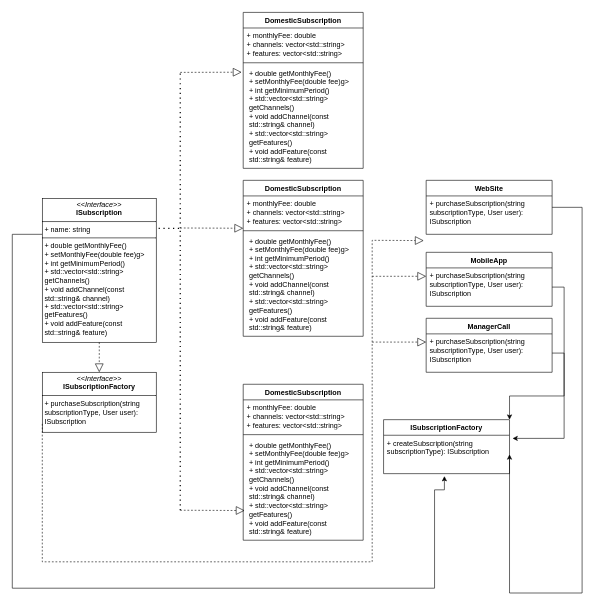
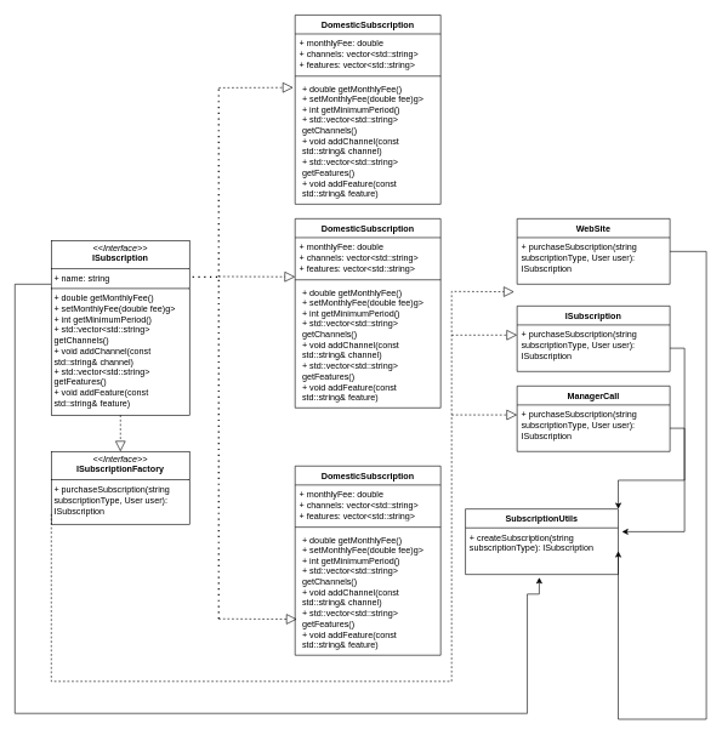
  <mxCell id="0" />
  <mxCell id="1" parent="0" />
  <mxCell id="2" style="edgeStyle=orthogonalEdgeStyle;rounded=0;orthogonalLoop=1;jettySize=auto;html=1;entryX=0.483;entryY=1.065;entryDx=0;entryDy=0;entryPerimeter=0;" parent="1" source="3" target="22" edge="1"><mxGeometry relative="1" as="geometry"><mxPoint x="671" y="1022" as="targetPoint" /><Array as="points"><mxPoint x="20" y="390" /><mxPoint x="20" y="980" /><mxPoint x="724" y="980" /><mxPoint x="724" y="816" /><mxPoint x="740" y="816" /></Array></mxGeometry></mxCell>
  <mxCell id="3" value="&lt;p style=&quot;margin:0px;margin-top:4px;text-align:center;&quot;&gt;&lt;i&gt;&amp;lt;&amp;lt;Interface&amp;gt;&amp;gt;&lt;/i&gt;&lt;br&gt;&lt;b&gt;ISubscription&lt;/b&gt;&lt;/p&gt;&lt;hr size=&quot;1&quot; style=&quot;border-style:solid;&quot;&gt;&lt;p style=&quot;margin:0px;margin-left:4px;&quot;&gt;+ name: string&lt;/p&gt;&lt;hr size=&quot;1&quot; style=&quot;border-style:solid;&quot;&gt;&lt;p style=&quot;margin:0px;margin-left:4px;&quot;&gt;+ double getMonthlyFee()&lt;br&gt;+ setMonthlyFee(double fee)g&amp;gt;&lt;/p&gt;&lt;p style=&quot;margin:0px;margin-left:4px;&quot;&gt;+&amp;nbsp;int getMinimumPeriod()&lt;/p&gt;&lt;p style=&quot;margin:0px;margin-left:4px;&quot;&gt;+&amp;nbsp;std::vector&amp;lt;std::string&amp;gt; getChannels()&lt;/p&gt;&lt;p style=&quot;margin:0px;margin-left:4px;&quot;&gt;+&amp;nbsp;void addChannel(const std::string&amp;amp; channel)&lt;/p&gt;&lt;p style=&quot;margin:0px;margin-left:4px;&quot;&gt;+&amp;nbsp;std::vector&amp;lt;std::string&amp;gt; getFeatures()&lt;/p&gt;&lt;p style=&quot;margin:0px;margin-left:4px;&quot;&gt;+&amp;nbsp;void addFeature(const std::string&amp;amp; feature)&lt;/p&gt;" style="verticalAlign=top;align=left;overflow=fill;html=1;whiteSpace=wrap;" parent="1" vertex="1"><mxGeometry x="70" y="330" width="190" height="240" as="geometry" /></mxCell>
  <mxCell id="4" value="&lt;p style=&quot;margin:0px;margin-top:4px;text-align:center;&quot;&gt;&lt;i&gt;&amp;lt;&amp;lt;Interface&amp;gt;&amp;gt;&lt;/i&gt;&lt;br&gt;&lt;b&gt;ISubscriptionFactory&lt;/b&gt;&lt;/p&gt;&lt;hr size=&quot;1&quot; style=&quot;border-style:solid;&quot;&gt;&lt;p style=&quot;margin:0px;margin-left:4px;&quot;&gt;+ purchaseSubscription(string subscriptionType, User user): ISubscription&lt;/p&gt;" style="verticalAlign=top;align=left;overflow=fill;html=1;whiteSpace=wrap;" parent="1" vertex="1"><mxGeometry x="70" y="620" width="190" height="100" as="geometry" /></mxCell>
  <mxCell id="5" value="" style="endArrow=block;dashed=1;endFill=0;endSize=12;html=1;rounded=0;exitX=0.5;exitY=1;exitDx=0;exitDy=0;entryX=0.5;entryY=0;entryDx=0;entryDy=0;" parent="1" source="3" target="4" edge="1"><mxGeometry width="160" relative="1" as="geometry"><mxPoint x="230" y="510" as="sourcePoint" /><mxPoint x="390" y="510" as="targetPoint" /></mxGeometry></mxCell>
  <mxCell id="6" value="DomesticSubscription" style="swimlane;fontStyle=1;align=center;verticalAlign=top;childLayout=stackLayout;horizontal=1;startSize=26;horizontalStack=0;resizeParent=1;resizeParentMax=0;resizeLast=0;collapsible=1;marginBottom=0;whiteSpace=wrap;html=1;" parent="1" vertex="1"><mxGeometry x="405" y="300" width="200" height="260" as="geometry" /></mxCell>
  <mxCell id="7" value="+ monthlyFee: double&lt;br&gt;+ channels: vector&amp;lt;std::string&amp;gt;&lt;div&gt;+ features: vector&amp;lt;std::string&amp;gt;&lt;br&gt;&lt;/div&gt;" style="text;strokeColor=none;fillColor=none;align=left;verticalAlign=top;spacingLeft=4;spacingRight=4;overflow=hidden;rotatable=0;points=[[0,0.5],[1,0.5]];portConstraint=eastwest;whiteSpace=wrap;html=1;" parent="6" vertex="1"><mxGeometry y="26" width="200" height="54" as="geometry" /></mxCell>
  <mxCell id="8" value="" style="line;strokeWidth=1;fillColor=none;align=left;verticalAlign=middle;spacingTop=-1;spacingLeft=3;spacingRight=3;rotatable=0;labelPosition=right;points=[];portConstraint=eastwest;strokeColor=inherit;" parent="6" vertex="1"><mxGeometry y="80" width="200" height="8" as="geometry" /></mxCell>
  <mxCell id="9" value="&lt;p style=&quot;margin: 0px 0px 0px 4px;&quot;&gt;+ double getMonthlyFee()&lt;br&gt;+ setMonthlyFee(double fee)g&amp;gt;&lt;/p&gt;&lt;p style=&quot;margin: 0px 0px 0px 4px;&quot;&gt;+&amp;nbsp;int getMinimumPeriod()&lt;/p&gt;&lt;p style=&quot;margin: 0px 0px 0px 4px;&quot;&gt;+&amp;nbsp;std::vector&amp;lt;std::string&amp;gt; getChannels()&lt;/p&gt;&lt;p style=&quot;margin: 0px 0px 0px 4px;&quot;&gt;+&amp;nbsp;void addChannel(const std::string&amp;amp; channel)&lt;/p&gt;&lt;p style=&quot;margin: 0px 0px 0px 4px;&quot;&gt;+&amp;nbsp;std::vector&amp;lt;std::string&amp;gt; getFeatures()&lt;/p&gt;&lt;p style=&quot;margin: 0px 0px 0px 4px;&quot;&gt;+&amp;nbsp;void addFeature(const std::string&amp;amp; feature)&lt;/p&gt;" style="text;strokeColor=none;fillColor=none;align=left;verticalAlign=top;spacingLeft=4;spacingRight=4;overflow=hidden;rotatable=0;points=[[0,0.5],[1,0.5]];portConstraint=eastwest;whiteSpace=wrap;html=1;" parent="6" vertex="1"><mxGeometry y="88" width="200" height="172" as="geometry" /></mxCell>
  <mxCell id="10" value="" style="endArrow=block;dashed=1;endFill=0;endSize=12;html=1;rounded=0;entryX=0.012;entryY=0.035;entryDx=0;entryDy=0;entryPerimeter=0;" parent="1" edge="1"><mxGeometry width="160" relative="1" as="geometry"><mxPoint x="300" y="850" as="sourcePoint" /><mxPoint x="407.4" y="850.52" as="targetPoint" /></mxGeometry></mxCell>
  <mxCell id="11" value="" style="endArrow=block;dashed=1;endFill=0;endSize=12;html=1;rounded=0;entryX=0;entryY=0.218;entryDx=0;entryDy=0;entryPerimeter=0;" parent="1" target="18" edge="1"><mxGeometry width="160" relative="1" as="geometry"><mxPoint x="620" y="460" as="sourcePoint" /><mxPoint x="725" y="464.85" as="targetPoint" /></mxGeometry></mxCell>
  <mxCell id="12" value="" style="endArrow=block;dashed=1;endFill=0;endSize=12;html=1;rounded=0;" parent="1" edge="1"><mxGeometry width="160" relative="1" as="geometry"><mxPoint x="300" y="379.44" as="sourcePoint" /><mxPoint x="405" y="379.88" as="targetPoint" /></mxGeometry></mxCell>
  <mxCell id="13" value="" style="endArrow=none;dashed=1;html=1;dashPattern=1 3;strokeWidth=2;rounded=0;entryX=0.998;entryY=0.209;entryDx=0;entryDy=0;entryPerimeter=0;" parent="1" edge="1" target="3"><mxGeometry width="50" height="50" relative="1" as="geometry"><mxPoint x="300" y="850" as="sourcePoint" /><mxPoint x="250" y="380" as="targetPoint" /><Array as="points"><mxPoint x="300" y="600" /><mxPoint x="300" y="380" /></Array></mxGeometry></mxCell>
  <mxCell id="14" style="edgeStyle=orthogonalEdgeStyle;rounded=0;orthogonalLoop=1;jettySize=auto;html=1;entryX=1;entryY=0.5;entryDx=0;entryDy=0;" parent="1" source="15" target="22" edge="1"><mxGeometry relative="1" as="geometry"><mxPoint x="1000" y="1000" as="targetPoint" /><Array as="points"><mxPoint x="970" y="345" /><mxPoint x="970" y="988" /></Array></mxGeometry></mxCell>
  <mxCell id="15" value="WebSite" style="swimlane;fontStyle=1;align=center;verticalAlign=top;childLayout=stackLayout;horizontal=1;startSize=26;horizontalStack=0;resizeParent=1;resizeParentMax=0;resizeLast=0;collapsible=1;marginBottom=0;whiteSpace=wrap;html=1;" parent="1" vertex="1"><mxGeometry x="710" y="300" width="210" height="90" as="geometry" /></mxCell>
  <mxCell id="16" value="+ purchaseSubscription(string subscriptionType, User user): ISubscription" style="text;strokeColor=none;fillColor=none;align=left;verticalAlign=top;spacingLeft=4;spacingRight=4;overflow=hidden;rotatable=0;points=[[0,0.5],[1,0.5]];portConstraint=eastwest;whiteSpace=wrap;html=1;" parent="15" vertex="1"><mxGeometry y="26" width="210" height="64" as="geometry" /></mxCell>
- <mxCell id="17" value="MobileApp" style="swimlane;fontStyle=1;align=center;verticalAlign=top;childLayout=stackLayout;horizontal=1;startSize=26;horizontalStack=0;resizeParent=1;resizeParentMax=0;resizeLast=0;collapsible=1;marginBottom=0;whiteSpace=wrap;html=1;" parent="1" vertex="1"><mxGeometry x="710" y="420" width="210" height="90" as="geometry" /></mxCell>
+ <mxCell id="17" value="ISubscription" style="swimlane;fontStyle=1;align=center;verticalAlign=top;childLayout=stackLayout;horizontal=1;startSize=26;horizontalStack=0;resizeParent=1;resizeParentMax=0;resizeLast=0;collapsible=1;marginBottom=0;whiteSpace=wrap;html=1;" parent="1" vertex="1"><mxGeometry x="710" y="420" width="210" height="90" as="geometry" /></mxCell>
  <mxCell id="18" value="+ purchaseSubscription(string subscriptionType, User user): ISubscription" style="text;strokeColor=none;fillColor=none;align=left;verticalAlign=top;spacingLeft=4;spacingRight=4;overflow=hidden;rotatable=0;points=[[0,0.5],[1,0.5]];portConstraint=eastwest;whiteSpace=wrap;html=1;" parent="17" vertex="1"><mxGeometry y="26" width="210" height="64" as="geometry" /></mxCell>
  <mxCell id="19" value="ManagerCall" style="swimlane;fontStyle=1;align=center;verticalAlign=top;childLayout=stackLayout;horizontal=1;startSize=26;horizontalStack=0;resizeParent=1;resizeParentMax=0;resizeLast=0;collapsible=1;marginBottom=0;whiteSpace=wrap;html=1;" parent="1" vertex="1"><mxGeometry x="710" y="530" width="210" height="90" as="geometry" /></mxCell>
  <mxCell id="20" value="+ purchaseSubscription(string subscriptionType, User user): ISubscription" style="text;strokeColor=none;fillColor=none;align=left;verticalAlign=top;spacingLeft=4;spacingRight=4;overflow=hidden;rotatable=0;points=[[0,0.5],[1,0.5]];portConstraint=eastwest;whiteSpace=wrap;html=1;" parent="19" vertex="1"><mxGeometry y="26" width="210" height="64" as="geometry" /></mxCell>
- <mxCell id="21" value="ISubscriptionFactory&lt;div&gt;&lt;br&gt;&lt;/div&gt;" style="swimlane;fontStyle=1;align=center;verticalAlign=top;childLayout=stackLayout;horizontal=1;startSize=26;horizontalStack=0;resizeParent=1;resizeParentMax=0;resizeLast=0;collapsible=1;marginBottom=0;whiteSpace=wrap;html=1;" parent="1" vertex="1"><mxGeometry x="639" y="699" width="210" height="90" as="geometry" /></mxCell>
+ <mxCell id="21" value="SubscriptionUtils&lt;div&gt;&lt;br&gt;&lt;/div&gt;" style="swimlane;fontStyle=1;align=center;verticalAlign=top;childLayout=stackLayout;horizontal=1;startSize=26;horizontalStack=0;resizeParent=1;resizeParentMax=0;resizeLast=0;collapsible=1;marginBottom=0;whiteSpace=wrap;html=1;" parent="1" vertex="1"><mxGeometry x="639" y="699" width="210" height="90" as="geometry" /></mxCell>
  <mxCell id="22" value="+ createSubscription(string subscriptionType): ISubscription" style="text;strokeColor=none;fillColor=none;align=left;verticalAlign=top;spacingLeft=4;spacingRight=4;overflow=hidden;rotatable=0;points=[[0,0.5],[1,0.5]];portConstraint=eastwest;whiteSpace=wrap;html=1;" parent="21" vertex="1"><mxGeometry y="26" width="210" height="64" as="geometry" /></mxCell>
  <mxCell id="23" style="edgeStyle=orthogonalEdgeStyle;rounded=0;orthogonalLoop=1;jettySize=auto;html=1;entryX=1.024;entryY=0.082;entryDx=0;entryDy=0;entryPerimeter=0;exitX=1;exitY=0.5;exitDx=0;exitDy=0;" parent="1" source="18" target="22" edge="1"><mxGeometry relative="1" as="geometry" /></mxCell>
  <mxCell id="24" style="edgeStyle=orthogonalEdgeStyle;rounded=0;orthogonalLoop=1;jettySize=auto;html=1;entryX=1;entryY=0;entryDx=0;entryDy=0;exitX=1;exitY=0.5;exitDx=0;exitDy=0;" parent="1" source="20" target="21" edge="1"><mxGeometry relative="1" as="geometry" /></mxCell>
  <mxCell id="25" value="" style="endArrow=block;dashed=1;endFill=0;endSize=12;html=1;rounded=0;exitX=0;exitY=0.5;exitDx=0;exitDy=0;entryX=-0.019;entryY=0.288;entryDx=0;entryDy=0;entryPerimeter=0;" parent="1" edge="1"><mxGeometry width="160" relative="1" as="geometry"><mxPoint x="70" y="706" as="sourcePoint" /><mxPoint x="706.01" y="400.432" as="targetPoint" /><Array as="points"><mxPoint x="70" y="936" /><mxPoint x="620" y="936" /><mxPoint x="620" y="400" /></Array></mxGeometry></mxCell>
  <mxCell id="26" value="" style="endArrow=block;dashed=1;endFill=0;endSize=12;html=1;rounded=0;entryX=0;entryY=0.218;entryDx=0;entryDy=0;entryPerimeter=0;" parent="1" edge="1"><mxGeometry width="160" relative="1" as="geometry"><mxPoint x="620" y="569.66" as="sourcePoint" /><mxPoint x="710" y="569.66" as="targetPoint" /></mxGeometry></mxCell>
  <mxCell id="27" value="DomesticSubscription" style="swimlane;fontStyle=1;align=center;verticalAlign=top;childLayout=stackLayout;horizontal=1;startSize=26;horizontalStack=0;resizeParent=1;resizeParentMax=0;resizeLast=0;collapsible=1;marginBottom=0;whiteSpace=wrap;html=1;" vertex="1" parent="1"><mxGeometry x="405" y="640" width="200" height="260" as="geometry" /></mxCell>
  <mxCell id="28" value="+ monthlyFee: double&lt;br&gt;+ channels: vector&amp;lt;std::string&amp;gt;&lt;div&gt;+ features: vector&amp;lt;std::string&amp;gt;&lt;br&gt;&lt;/div&gt;" style="text;strokeColor=none;fillColor=none;align=left;verticalAlign=top;spacingLeft=4;spacingRight=4;overflow=hidden;rotatable=0;points=[[0,0.5],[1,0.5]];portConstraint=eastwest;whiteSpace=wrap;html=1;" vertex="1" parent="27"><mxGeometry y="26" width="200" height="54" as="geometry" /></mxCell>
  <mxCell id="29" value="" style="line;strokeWidth=1;fillColor=none;align=left;verticalAlign=middle;spacingTop=-1;spacingLeft=3;spacingRight=3;rotatable=0;labelPosition=right;points=[];portConstraint=eastwest;strokeColor=inherit;" vertex="1" parent="27"><mxGeometry y="80" width="200" height="8" as="geometry" /></mxCell>
  <mxCell id="30" value="&lt;p style=&quot;margin: 0px 0px 0px 4px;&quot;&gt;+ double getMonthlyFee()&lt;br&gt;+ setMonthlyFee(double fee)g&amp;gt;&lt;/p&gt;&lt;p style=&quot;margin: 0px 0px 0px 4px;&quot;&gt;+&amp;nbsp;int getMinimumPeriod()&lt;/p&gt;&lt;p style=&quot;margin: 0px 0px 0px 4px;&quot;&gt;+&amp;nbsp;std::vector&amp;lt;std::string&amp;gt; getChannels()&lt;/p&gt;&lt;p style=&quot;margin: 0px 0px 0px 4px;&quot;&gt;+&amp;nbsp;void addChannel(const std::string&amp;amp; channel)&lt;/p&gt;&lt;p style=&quot;margin: 0px 0px 0px 4px;&quot;&gt;+&amp;nbsp;std::vector&amp;lt;std::string&amp;gt; getFeatures()&lt;/p&gt;&lt;p style=&quot;margin: 0px 0px 0px 4px;&quot;&gt;+&amp;nbsp;void addFeature(const std::string&amp;amp; feature)&lt;/p&gt;" style="text;strokeColor=none;fillColor=none;align=left;verticalAlign=top;spacingLeft=4;spacingRight=4;overflow=hidden;rotatable=0;points=[[0,0.5],[1,0.5]];portConstraint=eastwest;whiteSpace=wrap;html=1;" vertex="1" parent="27"><mxGeometry y="88" width="200" height="172" as="geometry" /></mxCell>
  <mxCell id="31" value="DomesticSubscription" style="swimlane;fontStyle=1;align=center;verticalAlign=top;childLayout=stackLayout;horizontal=1;startSize=26;horizontalStack=0;resizeParent=1;resizeParentMax=0;resizeLast=0;collapsible=1;marginBottom=0;whiteSpace=wrap;html=1;" vertex="1" parent="1"><mxGeometry x="405" y="20" width="200" height="260" as="geometry" /></mxCell>
  <mxCell id="32" value="+ monthlyFee: double&lt;br&gt;+ channels: vector&amp;lt;std::string&amp;gt;&lt;div&gt;+ features: vector&amp;lt;std::string&amp;gt;&lt;br&gt;&lt;/div&gt;" style="text;strokeColor=none;fillColor=none;align=left;verticalAlign=top;spacingLeft=4;spacingRight=4;overflow=hidden;rotatable=0;points=[[0,0.5],[1,0.5]];portConstraint=eastwest;whiteSpace=wrap;html=1;" vertex="1" parent="31"><mxGeometry y="26" width="200" height="54" as="geometry" /></mxCell>
  <mxCell id="33" value="" style="line;strokeWidth=1;fillColor=none;align=left;verticalAlign=middle;spacingTop=-1;spacingLeft=3;spacingRight=3;rotatable=0;labelPosition=right;points=[];portConstraint=eastwest;strokeColor=inherit;" vertex="1" parent="31"><mxGeometry y="80" width="200" height="8" as="geometry" /></mxCell>
  <mxCell id="34" value="&lt;p style=&quot;margin: 0px 0px 0px 4px;&quot;&gt;+ double getMonthlyFee()&lt;br&gt;+ setMonthlyFee(double fee)g&amp;gt;&lt;/p&gt;&lt;p style=&quot;margin: 0px 0px 0px 4px;&quot;&gt;+&amp;nbsp;int getMinimumPeriod()&lt;/p&gt;&lt;p style=&quot;margin: 0px 0px 0px 4px;&quot;&gt;+&amp;nbsp;std::vector&amp;lt;std::string&amp;gt; getChannels()&lt;/p&gt;&lt;p style=&quot;margin: 0px 0px 0px 4px;&quot;&gt;+&amp;nbsp;void addChannel(const std::string&amp;amp; channel)&lt;/p&gt;&lt;p style=&quot;margin: 0px 0px 0px 4px;&quot;&gt;+&amp;nbsp;std::vector&amp;lt;std::string&amp;gt; getFeatures()&lt;/p&gt;&lt;p style=&quot;margin: 0px 0px 0px 4px;&quot;&gt;+&amp;nbsp;void addFeature(const std::string&amp;amp; feature)&lt;/p&gt;" style="text;strokeColor=none;fillColor=none;align=left;verticalAlign=top;spacingLeft=4;spacingRight=4;overflow=hidden;rotatable=0;points=[[0,0.5],[1,0.5]];portConstraint=eastwest;whiteSpace=wrap;html=1;" vertex="1" parent="31"><mxGeometry y="88" width="200" height="172" as="geometry" /></mxCell>
  <mxCell id="35" value="" style="endArrow=none;dashed=1;html=1;dashPattern=1 3;strokeWidth=2;rounded=0;" edge="1" parent="1"><mxGeometry width="50" height="50" relative="1" as="geometry"><mxPoint x="300" y="380" as="sourcePoint" /><mxPoint x="300" y="120" as="targetPoint" /></mxGeometry></mxCell>
  <mxCell id="36" value="" style="endArrow=block;dashed=1;endFill=0;endSize=12;html=1;rounded=0;entryX=-0.013;entryY=0.068;entryDx=0;entryDy=0;entryPerimeter=0;" edge="1" parent="1" target="34"><mxGeometry width="160" relative="1" as="geometry"><mxPoint x="300" y="120" as="sourcePoint" /><mxPoint x="400" y="210" as="targetPoint" /></mxGeometry></mxCell>
